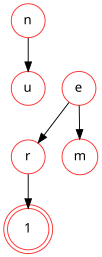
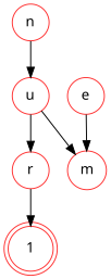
  digraph {
    fontname="Noto Sans"
    node [color=firebrick1 fontname="Noto Sans" shape=circle]
    edge [fontname="Noto Sans"]
    n1 [label=1 shape=doublecircle]
    n
    u
    m
    e
    r
    n -> u
+   u -> m
    e -> m
-   e -> r
+   u -> r
    r -> n1
  }
